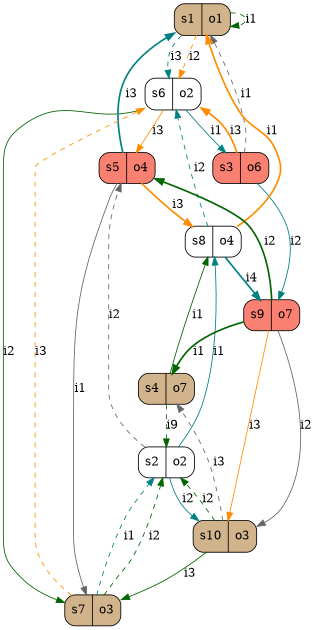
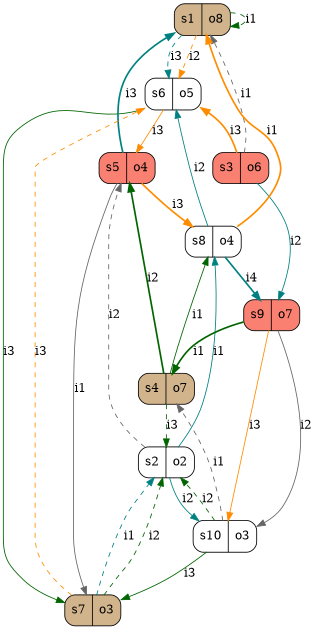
  digraph {
    node [fillcolor=tan shape=record style="rounded,filled"]
    edge [color=darkgreen style=solid]
-   n1 [label="s1|o1"]
-   n2 [fillcolor=white label="s6|o2"]
+   n1 [label="s1|o8"]
+   n2 [fillcolor=white label="s6|o5"]
    n3 [fillcolor=salmon label="s5|o4"]
    n4 [fillcolor=salmon label="s3|o6"]
    n5 [label="s7|o3"]
    n6 [fillcolor=white label="s2|o2"]
    n7 [fillcolor=white label="s8|o4"]
-   n8 [label="s10|o3"]
+   n8 [fillcolor=white label="s10|o3"]
    n9 [fillcolor=salmon label="s9|o7"]
    n10 [label="s4|o7"]
    n1 -> n1 [label=i1 style=dashed]
    n1 -> n2 [color=darkorange label=i2 style=dashed]
    n1 -> n2 [color=teal label=i3 style=dashed]
    n2 -> n3 [color=darkorange label=i3]
-   n2 -> n4 [color=teal label=i1]
-   n2 -> n5 [label=i2]
+   n2 -> n5 [label=i3]
    n3 -> n1 [color=teal label=i3 style=bold]
    n3 -> n5 [color=gray40 label=i1]
    n3 -> n7 [color=darkorange label=i3 style=bold]
    n4 -> n1 [color=gray40 label=i1 style=dashed]
    n4 -> n2 [color=darkorange label=i3 style=bold]
    n4 -> n9 [color=teal label=i2]
    n5 -> n2 [color=darkorange label=i3 style=dashed]
    n5 -> n6 [color=teal label=i1 style=dashed]
    n5 -> n6 [label=i2 style=dashed]
    n6 -> n3 [color=gray40 label=i2 style=dashed]
    n6 -> n7 [color=teal label=i1]
    n6 -> n8 [color=teal label=i2]
    n7 -> n1 [color=darkorange label=i1 style=bold]
-   n7 -> n2 [color=teal label=i2 style=dashed]
+   n7 -> n2 [color=teal label=i2]
    n7 -> n9 [color=teal label=i4 style=bold]
    n8 -> n5 [label=i3]
    n8 -> n6 [label=i2 style=dashed]
-   n8 -> n10 [color=gray40 label=i3 style=dashed]
+   n8 -> n10 [color=gray40 label=i1 style=dashed]
    n9 -> n8 [color=gray40 label=i2]
    n9 -> n8 [color=darkorange label=i3]
    n9 -> n10 [label=i1 style=bold]
-   n9 -> n3 [label=i2 style=bold]
-   n10 -> n6 [label=i9 style=dashed]
+   n10 -> n3 [label=i2 style=bold]
+   n10 -> n6 [label=i3 style=dashed]
    n10 -> n7 [label=i1]
  }
